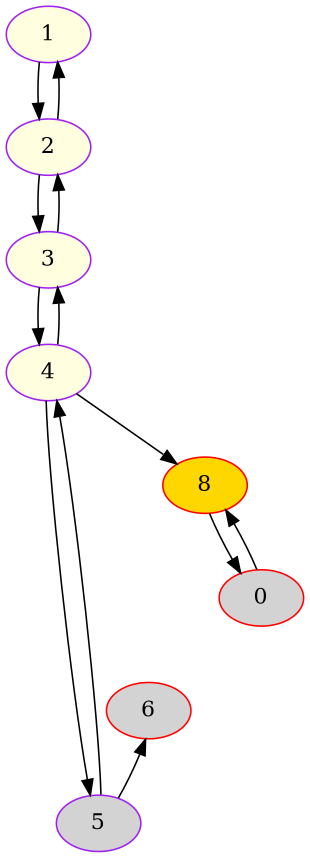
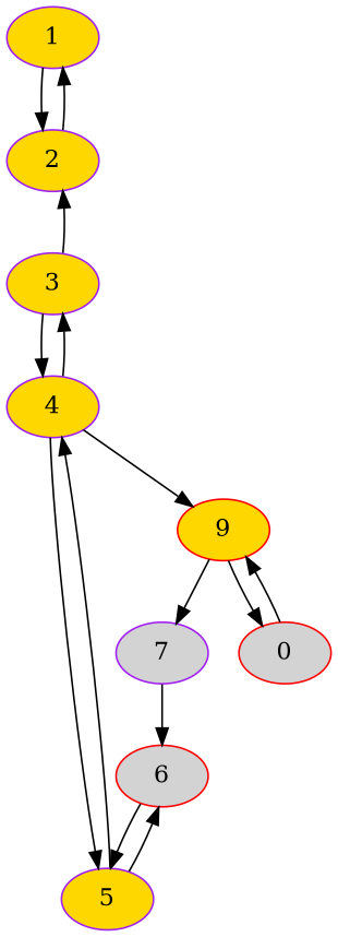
  digraph {
    node [color=purple fillcolor=lightgrey style=filled]
-   1 [fillcolor=lightyellow]
-   2 [fillcolor=lightyellow]
-   3 [fillcolor=lightyellow]
-   4 [fillcolor=lightyellow]
-   5
-   8 [color=red fillcolor=gold]
+   1 [fillcolor=gold]
+   2 [fillcolor=gold]
+   3 [fillcolor=gold]
+   4 [fillcolor=gold]
+   5 [fillcolor=gold]
+   8 [color=red fillcolor=gold label=9]
    6 [color=red]
+   7
    n9 [color=red label=0]
    1 -> 2
    2 -> 1
-   2 -> 3
    3 -> 2
    3 -> 4
    4 -> 3
    4 -> 5
    4 -> 8
    5 -> 4
    5 -> 6
+   8 -> 7
    8 -> n9
+   6 -> 5
+   7 -> 6
    n9 -> 8
  }
